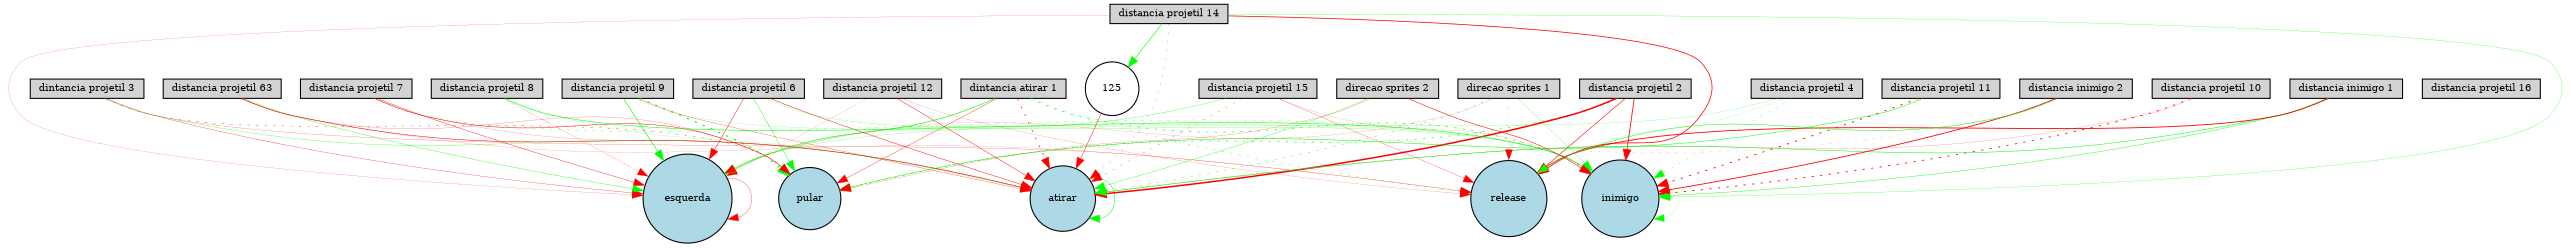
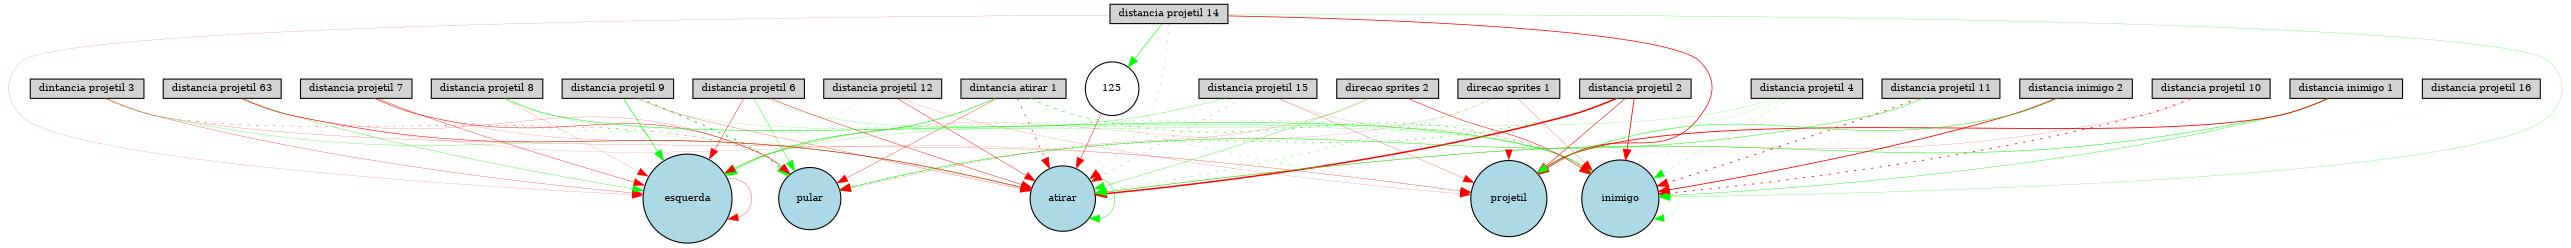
  digraph {
    node [fillcolor=lightgray fontsize=9 shape=box style=filled]
    edge [color=red style=solid]
    n1 [height=0.2 label="dintancia atirar 1" width=0.2]
    esquerda [fillcolor=lightblue height=0.2 shape=circle width=0.2]
    n3 [fillcolor=lightblue height=0.2 label=inimigo shape=circle width=0.2]
    pular [fillcolor=lightblue height=0.2 shape=circle width=0.2]
    atirar [fillcolor=lightblue height=0.2 shape=circle width=0.2]
-   release [fillcolor=lightblue height=0.2 shape=circle width=0.2]
+   release [fillcolor=lightblue height=0.2 shape=circle width=0.2 label=projetil]
    "distancia projetil 2" [height=0.2 width=0.2]
    n8 [height=0.2 label="dintancia projetil 3" width=0.2]
    "distancia projetil 4" [height=0.2 width=0.2]
    "distancia projetil 6" [height=0.2 width=0.2]
    "distancia projetil 7" [height=0.2 width=0.2]
    "distancia projetil 8" [height=0.2 width=0.2]
    "distancia projetil 9" [height=0.2 width=0.2]
    "distancia projetil 10" [height=0.2 width=0.2]
    "distancia projetil 11" [height=0.2 width=0.2]
    "distancia projetil 12" [height=0.2 width=0.2]
    n17 [height=0.2 label="distancia projetil 63" width=0.2]
    "distancia projetil 14" [height=0.2 width=0.2]
    125 [fillcolor=white height=0.2 shape=circle width=0.2]
    "distancia projetil 15" [height=0.2 width=0.2]
    "distancia projetil 16" [height=0.2 width=0.2]
    "distancia inimigo 1" [height=0.2 width=0.2]
    "distancia inimigo 2" [height=0.2 width=0.2]
    "direcao sprites 1" [height=0.2 width=0.2]
    "direcao sprites 2" [height=0.2 width=0.2]
    n1 -> esquerda [color=green penwidth=0.58689319068]
    n1 -> n3 [color=green penwidth=0.63639067454 style=dotted]
    n1 -> pular [penwidth=0.319834074934]
    n1 -> atirar [penwidth=0.628754736463 style=dotted]
    n1 -> release [color=green penwidth=0.302420932989 style=dotted]
    esquerda -> esquerda [penwidth=0.283428043326]
    n3 -> n3 [color=green penwidth=0.124191214772]
    atirar -> atirar [color=green penwidth=0.45004155736]
    "distancia projetil 2" -> n3 [penwidth=0.764437576519]
    "distancia projetil 2" -> pular [color=green penwidth=0.593443996635 style=dotted]
    "distancia projetil 2" -> atirar [penwidth=1.39211147679]
    "distancia projetil 2" -> release [penwidth=0.544632746355]
    n8 -> esquerda [penwidth=0.258622641961]
    n8 -> pular [penwidth=0.342857407154 style=dotted]
    n8 -> atirar [color=green penwidth=0.258726776698]
    n8 -> release [penwidth=0.177110928701]
    "distancia projetil 4" -> esquerda [color=green penwidth=0.175521068032]
    "distancia projetil 4" -> n3 [color=green penwidth=0.281584390235 style=dotted]
    "distancia projetil 4" -> release [color=green penwidth=0.103816486653]
    "distancia projetil 6" -> esquerda [penwidth=0.414400598841]
    "distancia projetil 6" -> n3 [color=green penwidth=0.190149716239]
    "distancia projetil 6" -> pular [color=green penwidth=0.387039250733]
    "distancia projetil 6" -> atirar [penwidth=0.419176627269]
    "distancia projetil 7" -> esquerda [penwidth=0.353268320453]
    "distancia projetil 7" -> n3 [color=green penwidth=0.304760485348 style=dotted]
    "distancia projetil 7" -> pular [penwidth=0.431313020118]
    "distancia projetil 7" -> atirar [penwidth=0.149973492104]
    "distancia projetil 8" -> esquerda [penwidth=0.141933420571]
    "distancia projetil 8" -> n3 [color=green penwidth=0.494335349092]
    "distancia projetil 8" -> pular [color=green penwidth=0.167994418282 style=dotted]
    "distancia projetil 8" -> atirar [color=green penwidth=0.112252076082]
    "distancia projetil 9" -> esquerda [color=green penwidth=0.592110699597]
    "distancia projetil 9" -> n3 [color=green penwidth=0.139786892387]
    "distancia projetil 9" -> pular [color=green penwidth=1.12087938901 style=dotted]
    "distancia projetil 9" -> atirar [penwidth=0.23885341112]
    "distancia projetil 10" -> n3 [penwidth=0.792392226469 style=dotted]
    "distancia projetil 10" -> atirar [penwidth=0.154003252705]
    "distancia projetil 11" -> n3 [penwidth=0.838500115652 style=dotted]
    "distancia projetil 11" -> pular [color=green penwidth=0.4639272644]
-   "distancia projetil 12" -> esquerda [penwidth=0.102992267666]
+   "distancia projetil 12" -> esquerda [color=green penwidth=0.102992267666]
    "distancia projetil 12" -> atirar [penwidth=0.419344479579]
    "distancia projetil 12" -> release [penwidth=0.131435881991]
    n17 -> esquerda [color=green penwidth=0.334955335225]
    n17 -> pular [penwidth=0.175356972775]
    n17 -> atirar [penwidth=0.484299920367]
    n17 -> release [penwidth=0.118234842223]
    "distancia projetil 14" -> esquerda [penwidth=0.135884232831]
    "distancia projetil 14" -> n3 [color=green penwidth=0.223921820127]
    "distancia projetil 14" -> atirar [penwidth=0.183173414677 style=dotted]
    "distancia projetil 14" -> release [penwidth=0.700382074647]
    "distancia projetil 14" -> 125 [color=green penwidth=0.546704788606]
    125 -> atirar [penwidth=0.422532892523]
    "distancia projetil 15" -> esquerda [color=green penwidth=0.259582951986]
    "distancia projetil 15" -> n3 [penwidth=0.111288915118]
+   "distancia projetil 15" -> pular [color=green penwidth=0.196583545676 style=dotted]
    "distancia projetil 15" -> atirar [penwidth=0.256787808577 style=dotted]
    "distancia projetil 15" -> release [penwidth=0.227720028162]
    "distancia projetil 16" -> n3 [color=green penwidth=0.111037595395 style=dotted]
    "distancia inimigo 1" -> n3 [color=green penwidth=0.376354258679]
    "distancia inimigo 1" -> atirar [color=green penwidth=0.483715451192]
    "distancia inimigo 1" -> release [penwidth=0.81233415886]
    "distancia inimigo 2" -> n3 [penwidth=0.784207672536]
    "distancia inimigo 2" -> pular [penwidth=0.126137267764 style=dotted]
    "distancia inimigo 2" -> release [color=green penwidth=0.457149813126]
    "direcao sprites 1" -> esquerda [penwidth=0.116153729654]
-   "direcao sprites 1" -> n3 [color=green penwidth=0.217767795052]
+   "direcao sprites 1" -> n3 [penwidth=0.217767795052]
    "direcao sprites 1" -> atirar [color=green penwidth=0.38600617283 style=dotted]
    "direcao sprites 1" -> release [penwidth=0.125450659026 style=dotted]
    "direcao sprites 2" -> n3 [penwidth=0.495310708718]
    "direcao sprites 2" -> pular [penwidth=0.157881300602]
    "direcao sprites 2" -> atirar [color=green penwidth=0.31834339148]
  }
